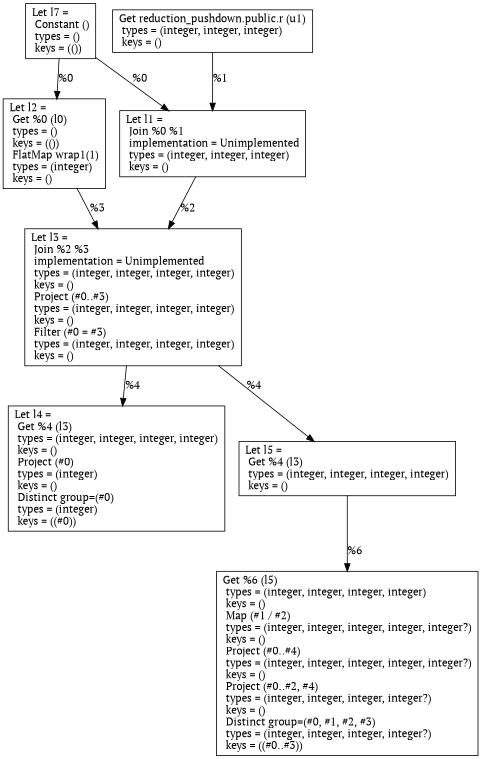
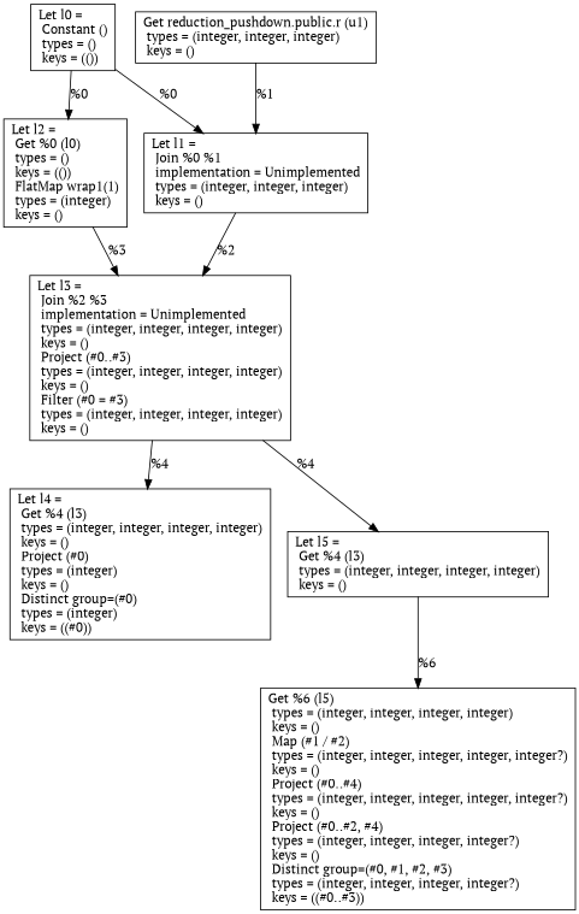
  digraph {
    fontname="PT Serif"
    node [shape=record fontname="PT Serif"]
    edge [fontname="PT Serif"]
-   n1 [label="Let l7 =\l Constant ()\l  types = ()\l  keys = (())\l"]
+   n1 [label="Let l0 =\l Constant ()\l  types = ()\l  keys = (())\l"]
    n2 [label="Let l1 =\l Join %0 %1\l  implementation = Unimplemented\l  types = (integer, integer, integer)\l  keys = ()\l"]
    n3 [label="Let l2 =\l Get %0 (l0)\l  types = ()\l  keys = (())\l FlatMap wrap1(1)\l  types = (integer)\l  keys = ()\l"]
    n4 [label=" Get reduction_pushdown.public.r (u1)\l  types = (integer, integer, integer)\l  keys = ()\l"]
    n5 [label="Let l3 =\l Join %2 %3\l  implementation = Unimplemented\l  types = (integer, integer, integer, integer)\l  keys = ()\l Project (#0..#3)\l  types = (integer, integer, integer, integer)\l  keys = ()\l Filter (#0 = #3)\l  types = (integer, integer, integer, integer)\l  keys = ()\l"]
    n6 [label="Let l4 =\l Get %4 (l3)\l  types = (integer, integer, integer, integer)\l  keys = ()\l Project (#0)\l  types = (integer)\l  keys = ()\l Distinct group=(#0)\l  types = (integer)\l  keys = ((#0))\l"]
    n7 [label="Let l5 =\l Get %4 (l3)\l  types = (integer, integer, integer, integer)\l  keys = ()\l"]
    n8 [label=" Get %6 (l5)\l  types = (integer, integer, integer, integer)\l  keys = ()\l Map (#1 / #2)\l  types = (integer, integer, integer, integer, integer?)\l  keys = ()\l Project (#0..#4)\l  types = (integer, integer, integer, integer, integer?)\l  keys = ()\l Project (#0..#2, #4)\l  types = (integer, integer, integer, integer?)\l  keys = ()\l Distinct group=(#0, #1, #2, #3)\l  types = (integer, integer, integer, integer?)\l  keys = ((#0..#3))\l"]
    n1 -> n2 [label="%0\l"]
    n1 -> n3 [label="%0\l"]
    n2 -> n5 [label="%2\l"]
    n3 -> n5 [label="%3\l"]
    n4 -> n2 [label="%1\l"]
    n5 -> n6 [label="%4\l"]
    n5 -> n7 [label="%4\l"]
    n7 -> n8 [label="%6\l"]
  }
